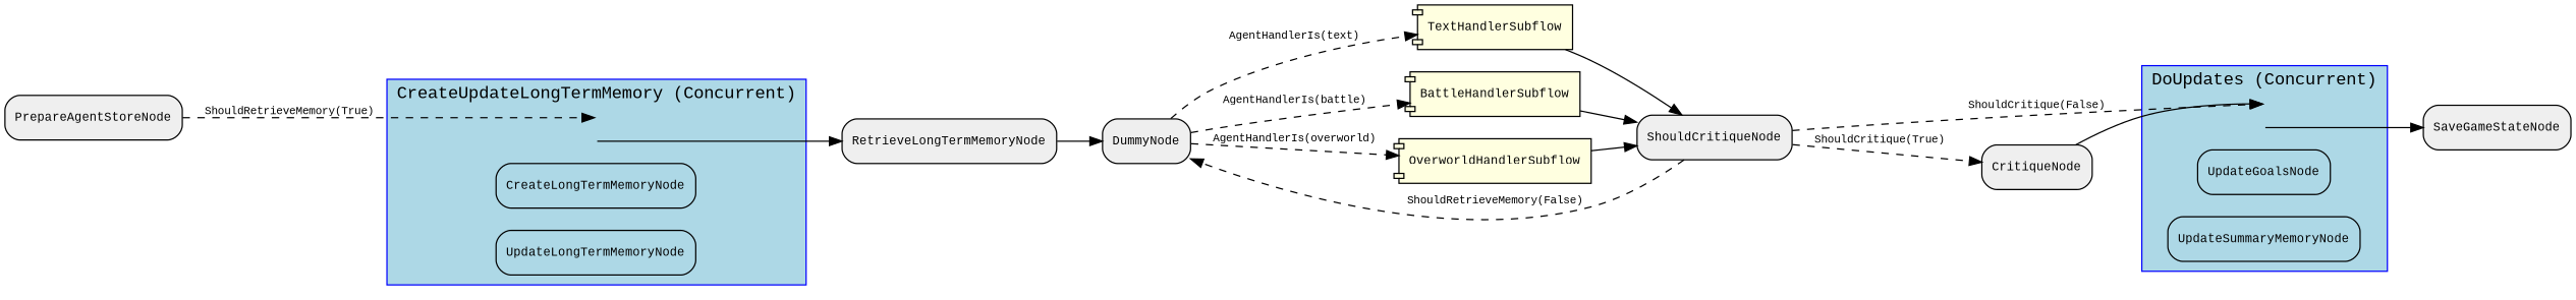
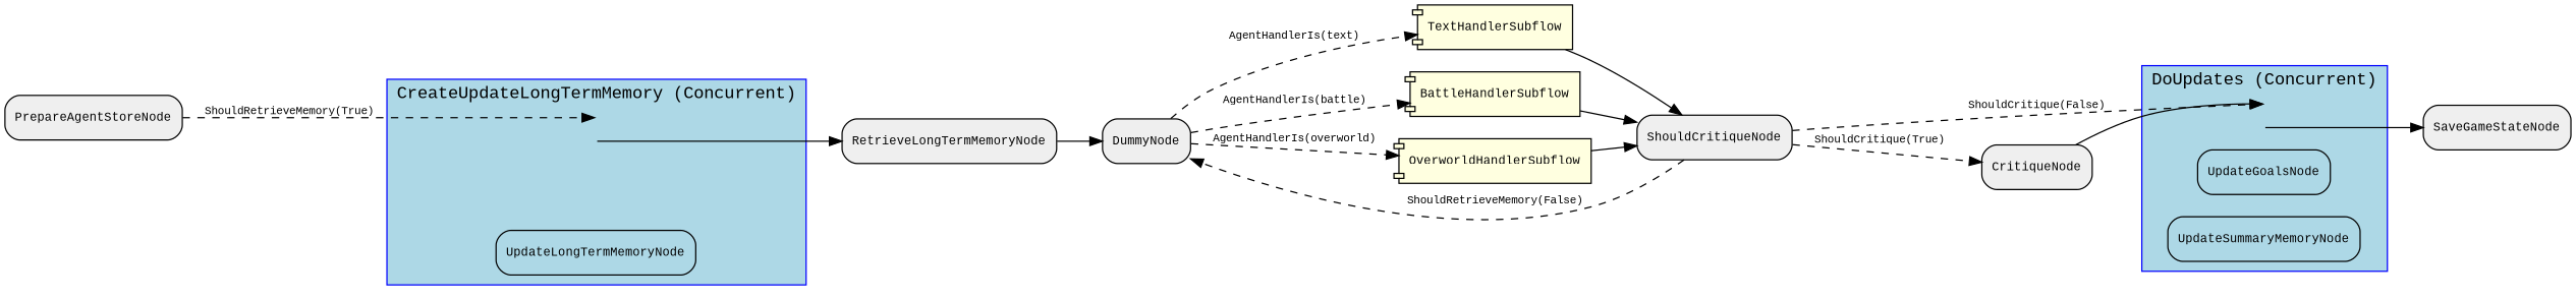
  digraph {
    compound=true
    fontname="Liberation Mono"
    rankdir=LR
    node [fillcolor=lightblue fontname="Liberation Mono" fontsize=10 shape=box style="filled,rounded"]
    edge [fontname="Liberation Mono" fontsize=9 style=solid]
    vYxpkr8eQtWKIRECkeGoW__entry [shape=point style=invis width=0.01]
    vYxpkr8eQtWKIRECkeGoW__exit [shape=point style=invis width=0.01]
-   n3 [label=CreateLongTermMemoryNode]
    n4 [label=UpdateLongTermMemoryNode]
    XzCnY8PEzBYoNcY3YAmM4__entry [shape=point style=invis width=0.01]
    XzCnY8PEzBYoNcY3YAmM4__exit [shape=point style=invis width=0.01]
    n7 [label=UpdateGoalsNode]
    n8 [label=UpdateSummaryMemoryNode]
    n9 [fillcolor="#EFEFEF" label=RetrieveLongTermMemoryNode style="rounded,filled"]
    n10 [fillcolor="#EFEFEF" label=SaveGameStateNode style="rounded,filled"]
    n11 [fillcolor="#EFEFEF" label=DummyNode style="rounded,filled"]
    n12 [fillcolor=lightyellow label=TextHandlerSubflow shape=component]
    n13 [fillcolor="#EFEFEF" label=ShouldCritiqueNode style="rounded,filled"]
    n14 [fillcolor="#EFEFEF" label=CritiqueNode style="rounded,filled"]
    n15 [fillcolor=lightyellow label=BattleHandlerSubflow shape=component]
    n16 [fillcolor=lightyellow label=OverworldHandlerSubflow shape=component]
    n17 [fillcolor="#EFEFEF" label=PrepareAgentStoreNode style="rounded,filled"]
    subgraph cluster_1 {
      color=blue
      fillcolor=lightblue
      label="CreateUpdateLongTermMemory (Concurrent)"
      style=filled
      vYxpkr8eQtWKIRECkeGoW__entry
      vYxpkr8eQtWKIRECkeGoW__exit
-     n3
      n4
    }
    subgraph cluster_2 {
      color=blue
      fillcolor=lightblue
      label="DoUpdates (Concurrent)"
      style=filled
      XzCnY8PEzBYoNcY3YAmM4__entry
      XzCnY8PEzBYoNcY3YAmM4__exit
      n7
      n8
    }
    vYxpkr8eQtWKIRECkeGoW__exit -> n9
    XzCnY8PEzBYoNcY3YAmM4__exit -> n10
    n9 -> n11
    n11 -> n12 [label="AgentHandlerIs(text)" style=dashed]
    n11 -> n15 [label="AgentHandlerIs(battle)" style=dashed]
    n11 -> n16 [label="AgentHandlerIs(overworld)" style=dashed]
    n12 -> n13
    n13 -> XzCnY8PEzBYoNcY3YAmM4__entry [label="ShouldCritique(False)" style=dashed]
    n13 -> n11 [label="ShouldRetrieveMemory(False)" style=dashed]
    n13 -> n14 [label="ShouldCritique(True)" style=dashed]
    n14 -> XzCnY8PEzBYoNcY3YAmM4__entry
    n15 -> n13
    n16 -> n13
    n17 -> vYxpkr8eQtWKIRECkeGoW__entry [label="ShouldRetrieveMemory(True)" style=dashed]
  }
